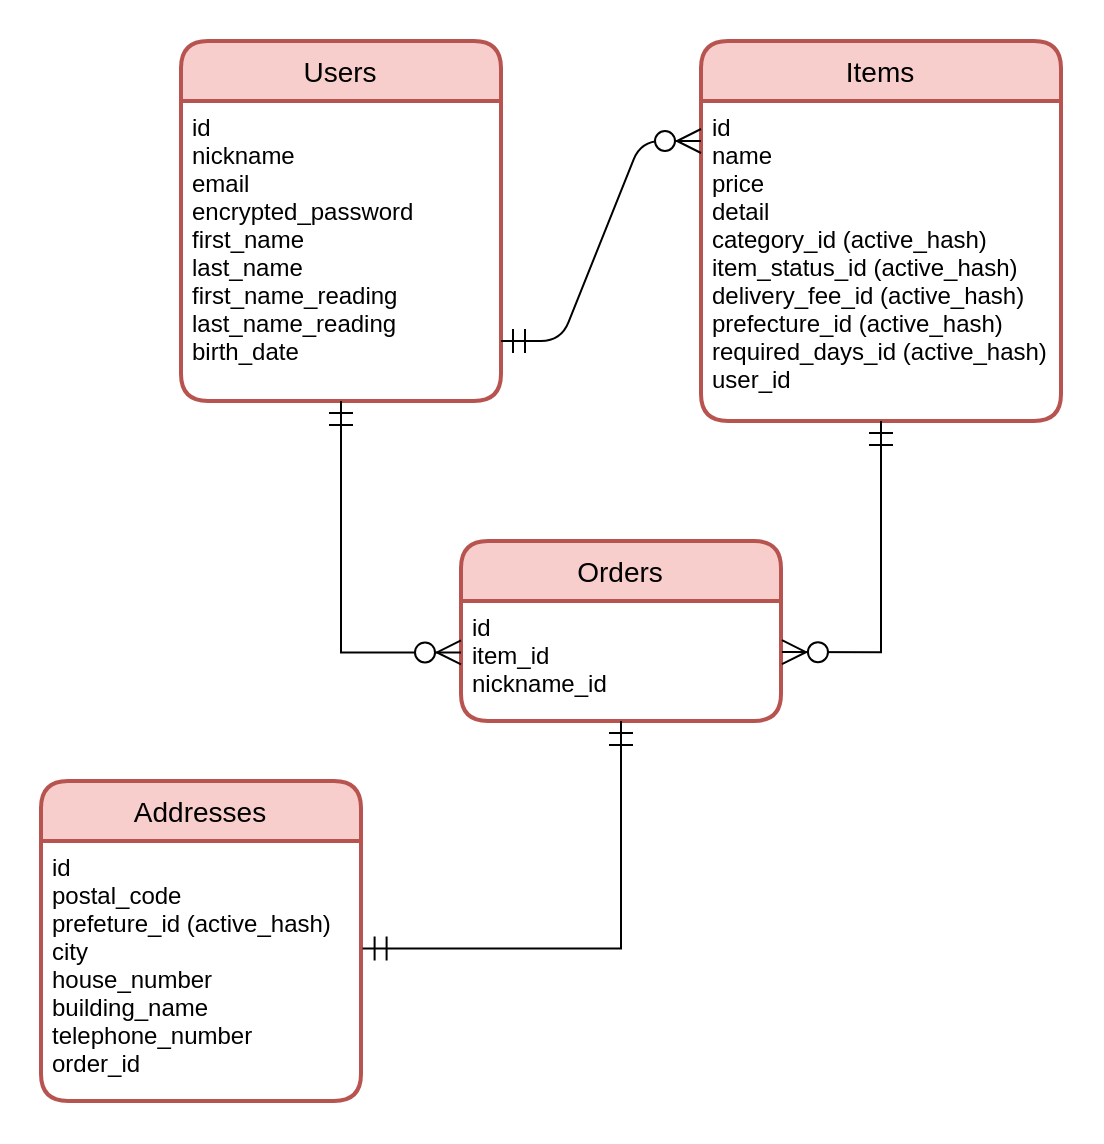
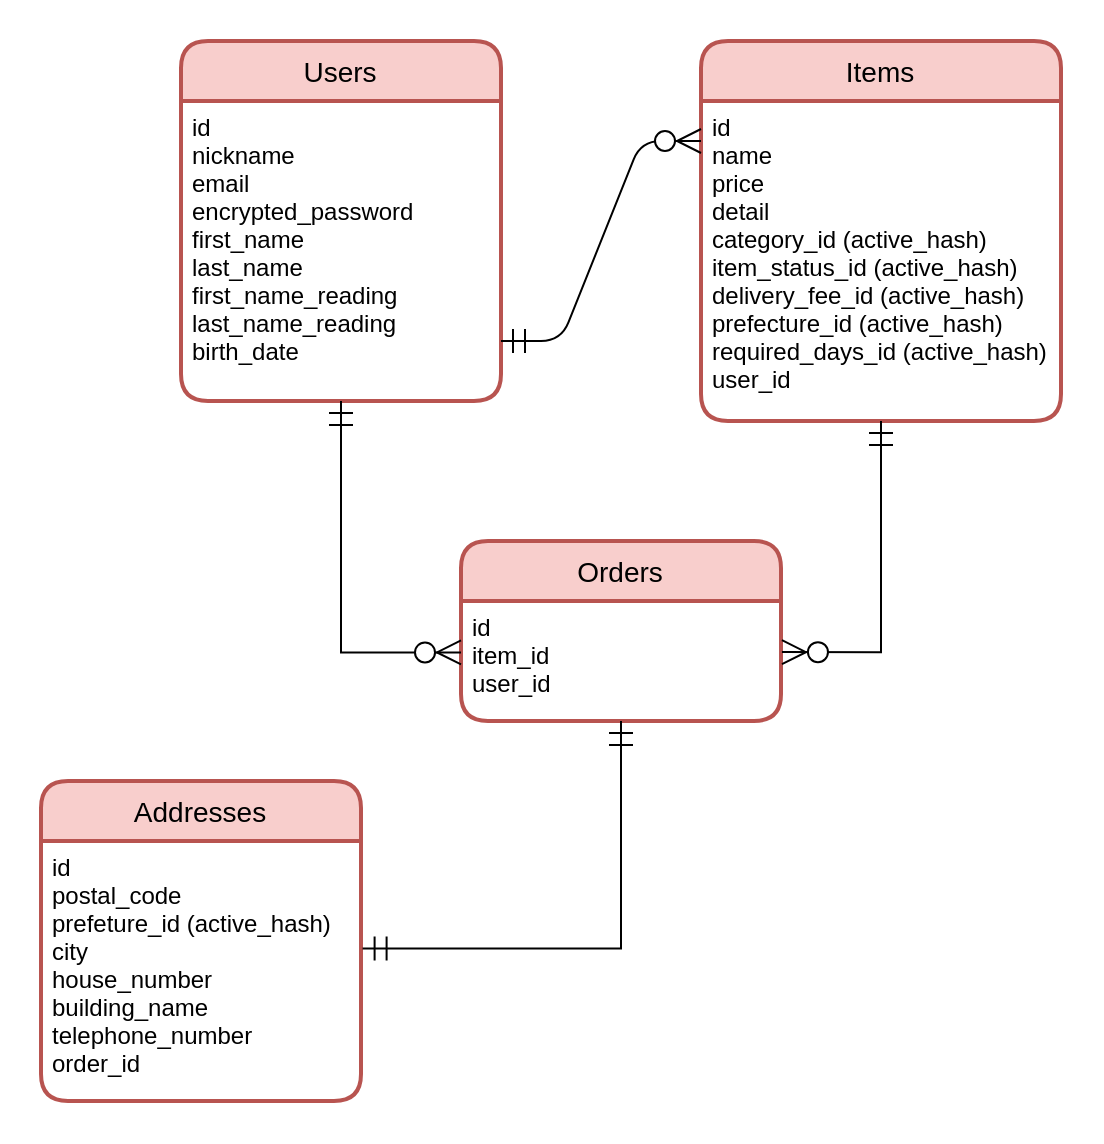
  <mxCell id="0" />
  <mxCell id="1" parent="0" />
  <mxCell id="2" value="Users" style="swimlane;childLayout=stackLayout;horizontal=1;startSize=30;horizontalStack=0;rounded=1;fontSize=14;fontStyle=0;strokeWidth=2;resizeParent=0;resizeLast=1;shadow=0;dashed=0;align=center;fillColor=#f8cecc;strokeColor=#b85450;fontFamily=Helvetica;" parent="1" vertex="1"><mxGeometry x="90" y="20" width="160" height="180" as="geometry" /></mxCell>
  <mxCell id="3" value="id&#10;nickname&#10;email&#10;encrypted_password&#10;first_name&#10;last_name&#10;first_name_reading&#10;last_name_reading&#10;birth_date&#10;" style="align=left;strokeColor=none;fillColor=none;spacingLeft=4;fontSize=12;verticalAlign=top;resizable=0;rotatable=0;part=1;" parent="2" vertex="1"><mxGeometry y="30" width="160" height="150" as="geometry" /></mxCell>
  <mxCell id="4" value="Items" style="swimlane;childLayout=stackLayout;horizontal=1;startSize=30;horizontalStack=0;rounded=1;fontSize=14;fontStyle=0;strokeWidth=2;resizeParent=0;resizeLast=1;shadow=0;dashed=0;align=center;fillColor=#f8cecc;strokeColor=#b85450;fontFamily=Helvetica;" parent="1" vertex="1"><mxGeometry x="350" y="20" width="180" height="190" as="geometry"><mxRectangle x="420" y="150" width="70" height="30" as="alternateBounds" /></mxGeometry></mxCell>
  <mxCell id="5" value="id&#10;name&#10;price&#10;detail&#10;category_id (active_hash)&#10;item_status_id (active_hash)&#10;delivery_fee_id (active_hash)&#10;prefecture_id (active_hash)&#10;required_days_id (active_hash)&#10;user_id&#10;" style="align=left;strokeColor=none;fillColor=none;spacingLeft=4;fontSize=12;verticalAlign=top;resizable=0;rotatable=0;part=1;" parent="4" vertex="1"><mxGeometry y="30" width="180" height="160" as="geometry" /></mxCell>
  <mxCell id="6" value="" style="edgeStyle=entityRelationEdgeStyle;fontSize=12;html=1;endArrow=ERzeroToMany;endFill=1;startArrow=ERmandOne;startFill=0;endSize=10;startSize=10;" parent="1" edge="1"><mxGeometry width="100" height="100" relative="1" as="geometry"><mxPoint x="250" y="170" as="sourcePoint" /><mxPoint x="350" y="70" as="targetPoint" /></mxGeometry></mxCell>
  <mxCell id="7" value="Orders" style="swimlane;childLayout=stackLayout;horizontal=1;startSize=30;horizontalStack=0;rounded=1;fontSize=14;fontStyle=0;strokeWidth=2;resizeParent=0;resizeLast=1;shadow=0;dashed=0;align=center;fillColor=#f8cecc;strokeColor=#b85450;fontFamily=Helvetica;" parent="1" vertex="1"><mxGeometry x="230" y="270" width="160" height="90" as="geometry" /></mxCell>
- <mxCell id="8" value="id&#10;item_id&#10;nickname_id" style="align=left;strokeColor=none;fillColor=none;spacingLeft=4;fontSize=12;verticalAlign=top;resizable=0;rotatable=0;part=1;" parent="7" vertex="1"><mxGeometry y="30" width="160" height="60" as="geometry" /></mxCell>
+ <mxCell id="8" value="id&#10;item_id&#10;user_id" style="align=left;strokeColor=none;fillColor=none;spacingLeft=4;fontSize=12;verticalAlign=top;resizable=0;rotatable=0;part=1;" parent="7" vertex="1"><mxGeometry y="30" width="160" height="60" as="geometry" /></mxCell>
  <mxCell id="9" style="edgeStyle=orthogonalEdgeStyle;rounded=0;orthogonalLoop=1;jettySize=auto;html=1;exitX=0.5;exitY=1;exitDx=0;exitDy=0;entryX=0;entryY=0.429;entryDx=0;entryDy=0;entryPerimeter=0;startSize=10;fontFamily=Helvetica;fontSize=14;endArrow=ERzeroToMany;endFill=1;endSize=10;startArrow=ERmandOne;startFill=0;" parent="1" source="3" target="8" edge="1"><mxGeometry relative="1" as="geometry" /></mxCell>
  <mxCell id="10" style="edgeStyle=orthogonalEdgeStyle;rounded=0;orthogonalLoop=1;jettySize=auto;html=1;exitX=0.5;exitY=1;exitDx=0;exitDy=0;startSize=10;endArrow=ERzeroToMany;endFill=1;fontFamily=Helvetica;fontSize=14;entryX=1.003;entryY=0.426;entryDx=0;entryDy=0;entryPerimeter=0;startArrow=ERmandOne;startFill=0;endSize=10;" parent="1" source="5" target="8" edge="1"><mxGeometry relative="1" as="geometry"><mxPoint x="410" y="370" as="targetPoint" /></mxGeometry></mxCell>
  <mxCell id="11" value="Addresses" style="swimlane;childLayout=stackLayout;horizontal=1;startSize=30;horizontalStack=0;rounded=1;fontSize=14;fontStyle=0;strokeWidth=2;resizeParent=0;resizeLast=1;shadow=0;dashed=0;align=center;fillColor=#f8cecc;strokeColor=#b85450;fontFamily=Helvetica;" vertex="1" parent="1"><mxGeometry x="20" y="390" width="160" height="160" as="geometry" /></mxCell>
  <mxCell id="12" value="id&#10;postal_code&#10;prefeture_id (active_hash)&#10;city&#10;house_number&#10;building_name&#10;telephone_number&#10;order_id" style="align=left;strokeColor=none;fillColor=none;spacingLeft=4;fontSize=12;verticalAlign=top;resizable=0;rotatable=0;part=1;" vertex="1" parent="11"><mxGeometry y="30" width="160" height="130" as="geometry" /></mxCell>
  <mxCell id="13" style="edgeStyle=orthogonalEdgeStyle;rounded=0;orthogonalLoop=1;jettySize=auto;html=1;exitX=0.5;exitY=1;exitDx=0;exitDy=0;entryX=1.005;entryY=0.413;entryDx=0;entryDy=0;entryPerimeter=0;endArrow=ERmandOne;endFill=0;startArrow=ERmandOne;startFill=0;endSize=10;startSize=10;" edge="1" parent="1" source="8" target="12"><mxGeometry relative="1" as="geometry" /></mxCell>
